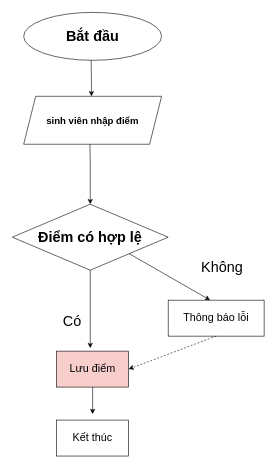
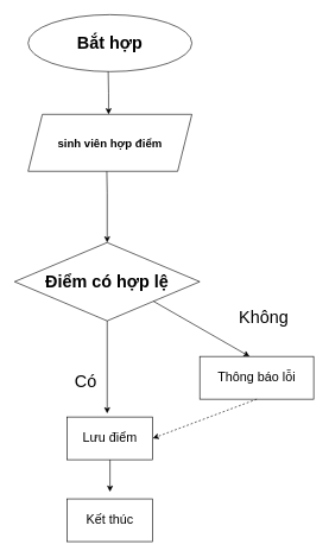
  <mxCell id="0" />
  <mxCell id="1" parent="0" />
- <mxCell id="2" value="&lt;b&gt;&lt;font style=&quot;font-size: 24px;&quot;&gt;Bắt đầu&lt;/font&gt;&lt;/b&gt;" style="ellipse;whiteSpace=wrap;html=1;" vertex="1" parent="1"><mxGeometry x="39" y="20" width="230" height="80" as="geometry" /></mxCell>
+ <mxCell id="2" value="&lt;b&gt;&lt;font style=&quot;font-size: 24px;&quot;&gt;Bắt hợp&lt;/font&gt;&lt;/b&gt;" style="ellipse;whiteSpace=wrap;html=1;" vertex="1" parent="1"><mxGeometry x="39" y="20" width="230" height="80" as="geometry" /></mxCell>
  <mxCell id="3" value="" style="endArrow=classic;html=1;rounded=0;" edge="1" parent="1"><mxGeometry width="50" height="50" relative="1" as="geometry"><mxPoint x="151.5" y="100" as="sourcePoint" /><mxPoint x="152" y="160" as="targetPoint" /><Array as="points"><mxPoint x="152" y="130" /></Array></mxGeometry></mxCell>
- <mxCell id="4" value="&lt;font style=&quot;font-size: 18px;&quot;&gt;&lt;span style=&quot;color: rgb(0, 0, 0); font-family: Arial, sans-serif; font-size: 16px; text-align: left; white-space-collapse: preserve; background-color: rgb(255, 255, 255);&quot;&gt;&lt;b&gt;sinh viên nhập điểm&lt;/b&gt;&lt;/span&gt;&lt;b&gt;&lt;/b&gt;&lt;/font&gt;" style="shape=parallelogram;perimeter=parallelogramPerimeter;whiteSpace=wrap;html=1;fixedSize=1;" vertex="1" parent="1"><mxGeometry x="39" y="160" width="230" height="80" as="geometry" /></mxCell>
+ <mxCell id="4" value="&lt;font style=&quot;font-size: 18px;&quot;&gt;&lt;span style=&quot;color: rgb(0, 0, 0); font-family: Arial, sans-serif; font-size: 16px; text-align: left; white-space-collapse: preserve; background-color: rgb(255, 255, 255);&quot;&gt;&lt;b&gt;sinh viên hợp điểm&lt;/b&gt;&lt;/span&gt;&lt;b&gt;&lt;/b&gt;&lt;/font&gt;" style="shape=parallelogram;perimeter=parallelogramPerimeter;whiteSpace=wrap;html=1;fixedSize=1;" vertex="1" parent="1"><mxGeometry x="39" y="160" width="230" height="80" as="geometry" /></mxCell>
  <mxCell id="5" value="&lt;font style=&quot;font-size: 24px;&quot;&gt;&lt;b&gt;Điểm có hợp lệ&lt;/b&gt;&lt;/font&gt;" style="rhombus;whiteSpace=wrap;html=1;" vertex="1" parent="1"><mxGeometry x="20" y="340" width="260" height="110" as="geometry" /></mxCell>
  <mxCell id="6" value="" style="endArrow=classic;html=1;rounded=0;" edge="1" parent="1"><mxGeometry width="50" height="50" relative="1" as="geometry"><mxPoint x="149.5" y="240" as="sourcePoint" /><mxPoint x="150" y="340" as="targetPoint" /><Array as="points"><mxPoint x="150" y="270" /></Array></mxGeometry></mxCell>
  <mxCell id="7" value="" style="endArrow=classic;html=1;rounded=0;exitX=1;exitY=1;exitDx=0;exitDy=0;" edge="1" parent="1" source="5"><mxGeometry width="50" height="50" relative="1" as="geometry"><mxPoint x="340" y="390" as="sourcePoint" /><mxPoint x="350" y="500" as="targetPoint" /></mxGeometry></mxCell>
  <mxCell id="8" value="" style="endArrow=classic;html=1;rounded=0;exitX=0.5;exitY=1;exitDx=0;exitDy=0;" edge="1" parent="1" source="5"><mxGeometry width="50" height="50" relative="1" as="geometry"><mxPoint x="180" y="620" as="sourcePoint" /><mxPoint x="150" y="580" as="targetPoint" /></mxGeometry></mxCell>
  <mxCell id="9" value="&lt;font style=&quot;font-size: 24px;&quot;&gt;Có&lt;/font&gt;" style="text;html=1;align=center;verticalAlign=middle;whiteSpace=wrap;rounded=0;" vertex="1" parent="1"><mxGeometry x="90" y="520" width="60" height="30" as="geometry" /></mxCell>
  <mxCell id="10" value="&lt;font style=&quot;font-size: 24px;&quot;&gt;Không&lt;/font&gt;" style="text;html=1;align=center;verticalAlign=middle;whiteSpace=wrap;rounded=0;" vertex="1" parent="1"><mxGeometry x="340" y="430" width="60" height="30" as="geometry" /></mxCell>
  <mxCell id="11" value="&lt;font style=&quot;font-size: 18px;&quot;&gt;Thông báo lỗi&lt;/font&gt;" style="rounded=0;whiteSpace=wrap;html=1;" vertex="1" parent="1"><mxGeometry x="280" y="500" width="160" height="60" as="geometry" /></mxCell>
- <mxCell id="12" value="&lt;font style=&quot;font-size: 18px;&quot;&gt;Lưu điểm&lt;/font&gt;" style="rounded=0;whiteSpace=wrap;html=1;fillColor=#f8cecc;" vertex="1" parent="1"><mxGeometry x="94" y="585" width="120" height="60" as="geometry" /></mxCell>
+ <mxCell id="12" value="&lt;font style=&quot;font-size: 18px;&quot;&gt;Lưu điểm&lt;/font&gt;" style="rounded=0;whiteSpace=wrap;html=1;" vertex="1" parent="1"><mxGeometry x="94" y="585" width="120" height="60" as="geometry" /></mxCell>
  <mxCell id="13" value="" style="endArrow=classic;html=1;rounded=0;entryX=1;entryY=0.5;entryDx=0;entryDy=0;exitX=0.5;exitY=1;exitDx=0;exitDy=0;dashed=1;" edge="1" parent="1" source="11" target="12"><mxGeometry width="50" height="50" relative="1" as="geometry"><mxPoint x="260" y="630" as="sourcePoint" /><mxPoint x="310" y="580" as="targetPoint" /></mxGeometry></mxCell>
  <mxCell id="14" value="" style="endArrow=classic;html=1;rounded=0;exitX=0.5;exitY=1;exitDx=0;exitDy=0;" edge="1" parent="1" source="12"><mxGeometry width="50" height="50" relative="1" as="geometry"><mxPoint x="140" y="750" as="sourcePoint" /><mxPoint x="154" y="690" as="targetPoint" /></mxGeometry></mxCell>
  <mxCell id="15" value="&lt;font style=&quot;font-size: 18px;&quot;&gt;Kết thúc&lt;/font&gt;" style="rounded=0;whiteSpace=wrap;html=1;" vertex="1" parent="1"><mxGeometry x="94" y="700" width="120" height="60" as="geometry" /></mxCell>
